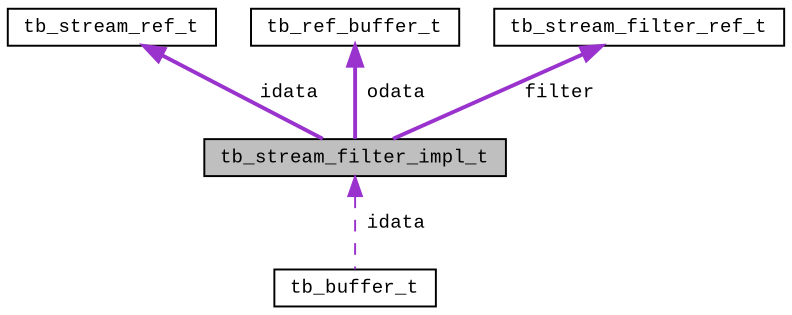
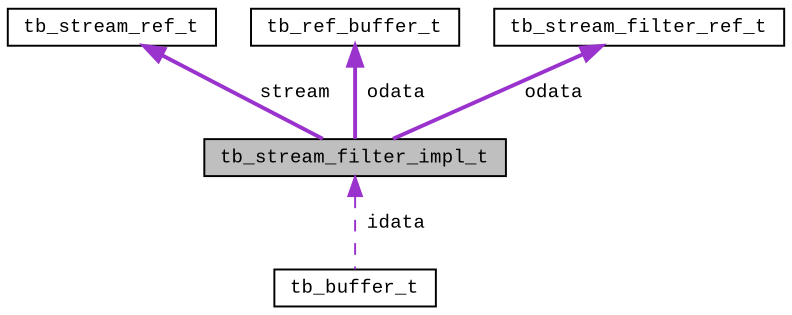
  digraph {
    node [color=black fillcolor=white fontname=CourierNew fontsize=10 shape=record style=filled]
    edge [color=darkorchid3 dir=back fontname=CourierNew fontsize=10 labelfontname=CourierNew labelfontsize=10 style=bold]
    n1 [fillcolor=grey75 fontcolor=black height=0.2 label=tb_stream_filter_impl_t width=0.4]
    n2 [height=0.2 label=tb_buffer_t width=0.4]
    n3 [height=0.2 label=tb_stream_ref_t width=0.4]
    n4 [height=0.2 label=tb_ref_buffer_t width=0.4]
    n5 [height=0.2 label=tb_stream_filter_ref_t width=0.4]
    n1 -> n2 [label=" idata" style=dashed]
-   n3 -> n1 [label=" idata"]
+   n3 -> n1 [label=" stream"]
    n4 -> n1 [label=" odata"]
-   n5 -> n1 [label=" filter"]
+   n5 -> n1 [label=" odata"]
  }
